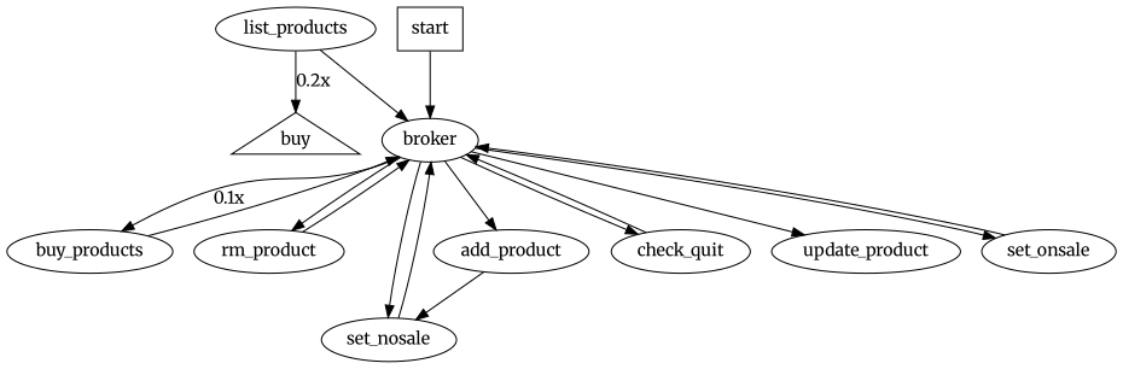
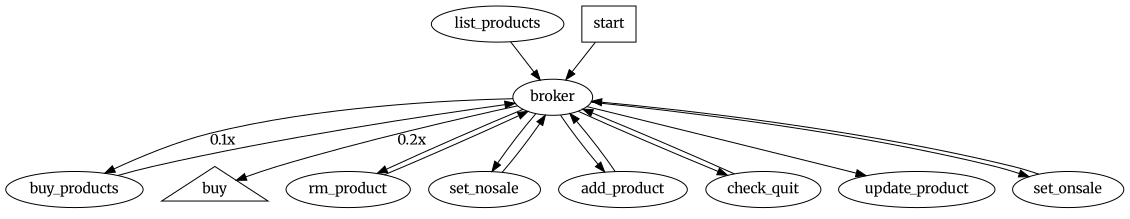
  digraph {
    fontname=Merriweather
    node [fontname=Merriweather]
    edge [fontname=Merriweather]
    n1 [label=buy shape=triangle]
    n2 [label=buy_products]
    n3 [label=broker]
    n4 [label=rm_product]
    n5 [label=set_nosale]
    n6 [label=add_product]
    n7 [label=check_quit]
    n8 [label=update_product]
    n9 [label=set_onsale]
    n10 [label=list_products]
    n11 [label=start shape=box]
    n2 -> n3
-   n10 -> n1 [label="0.2x"]
+   n3 -> n1 [label="0.2x"]
    n3 -> n2 [label="0.1x"]
    n3 -> n4
    n3 -> n5
    n3 -> n6
    n3 -> n7
    n3 -> n8
    n3 -> n9
    n4 -> n3
    n5 -> n3
-   n6 -> n5
+   n6 -> n3
    n7 -> n3
    n9 -> n3
    n10 -> n3
    n11 -> n3
  }
